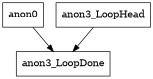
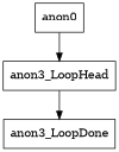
  digraph {
    node [shape=box]
    anon0
    anon3_LoopHead
    anon3_LoopDone
-   anon0 -> anon3_LoopDone
+   anon0 -> anon3_LoopHead
    anon3_LoopHead -> anon3_LoopDone
  }
